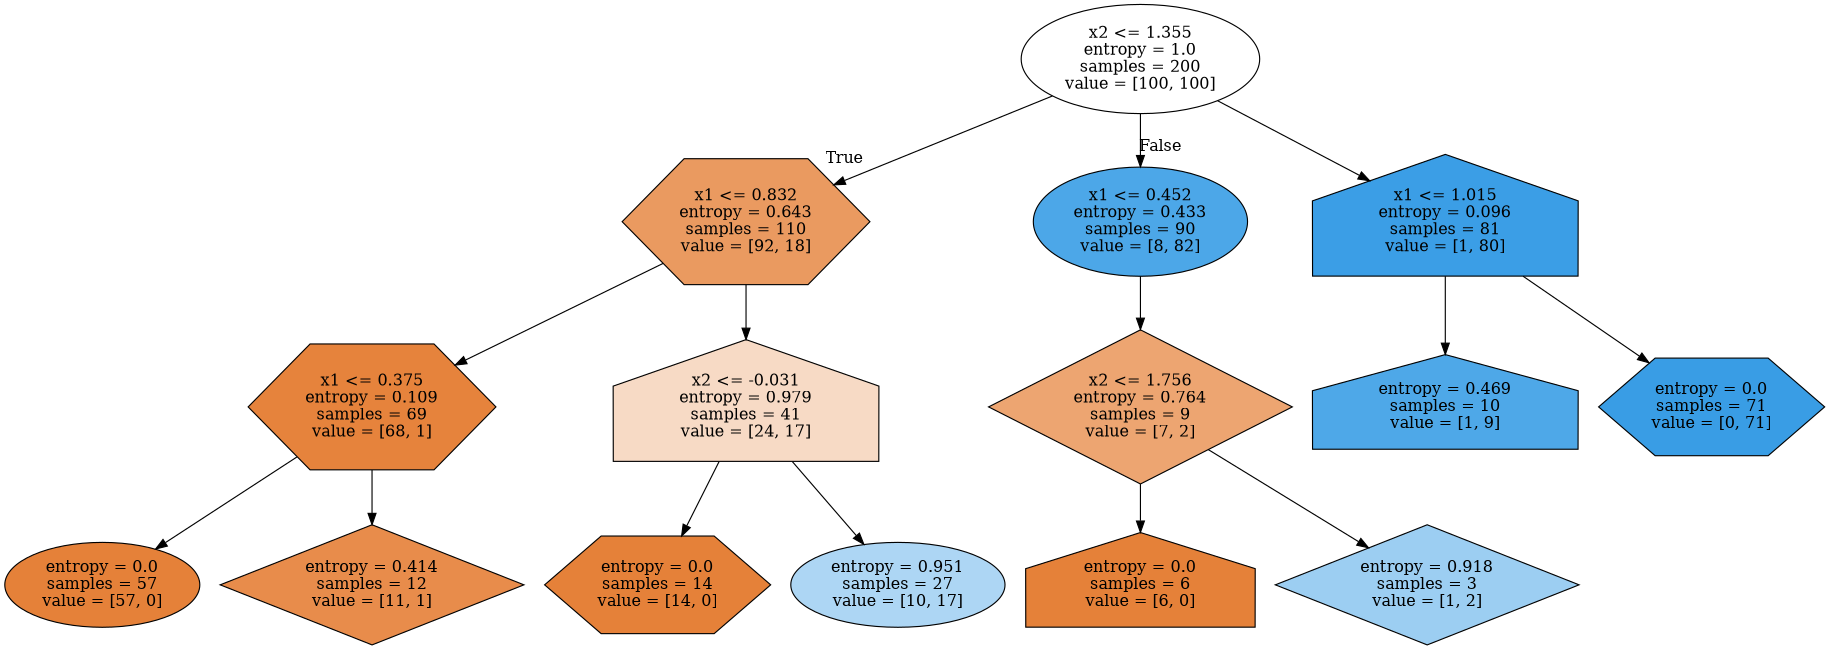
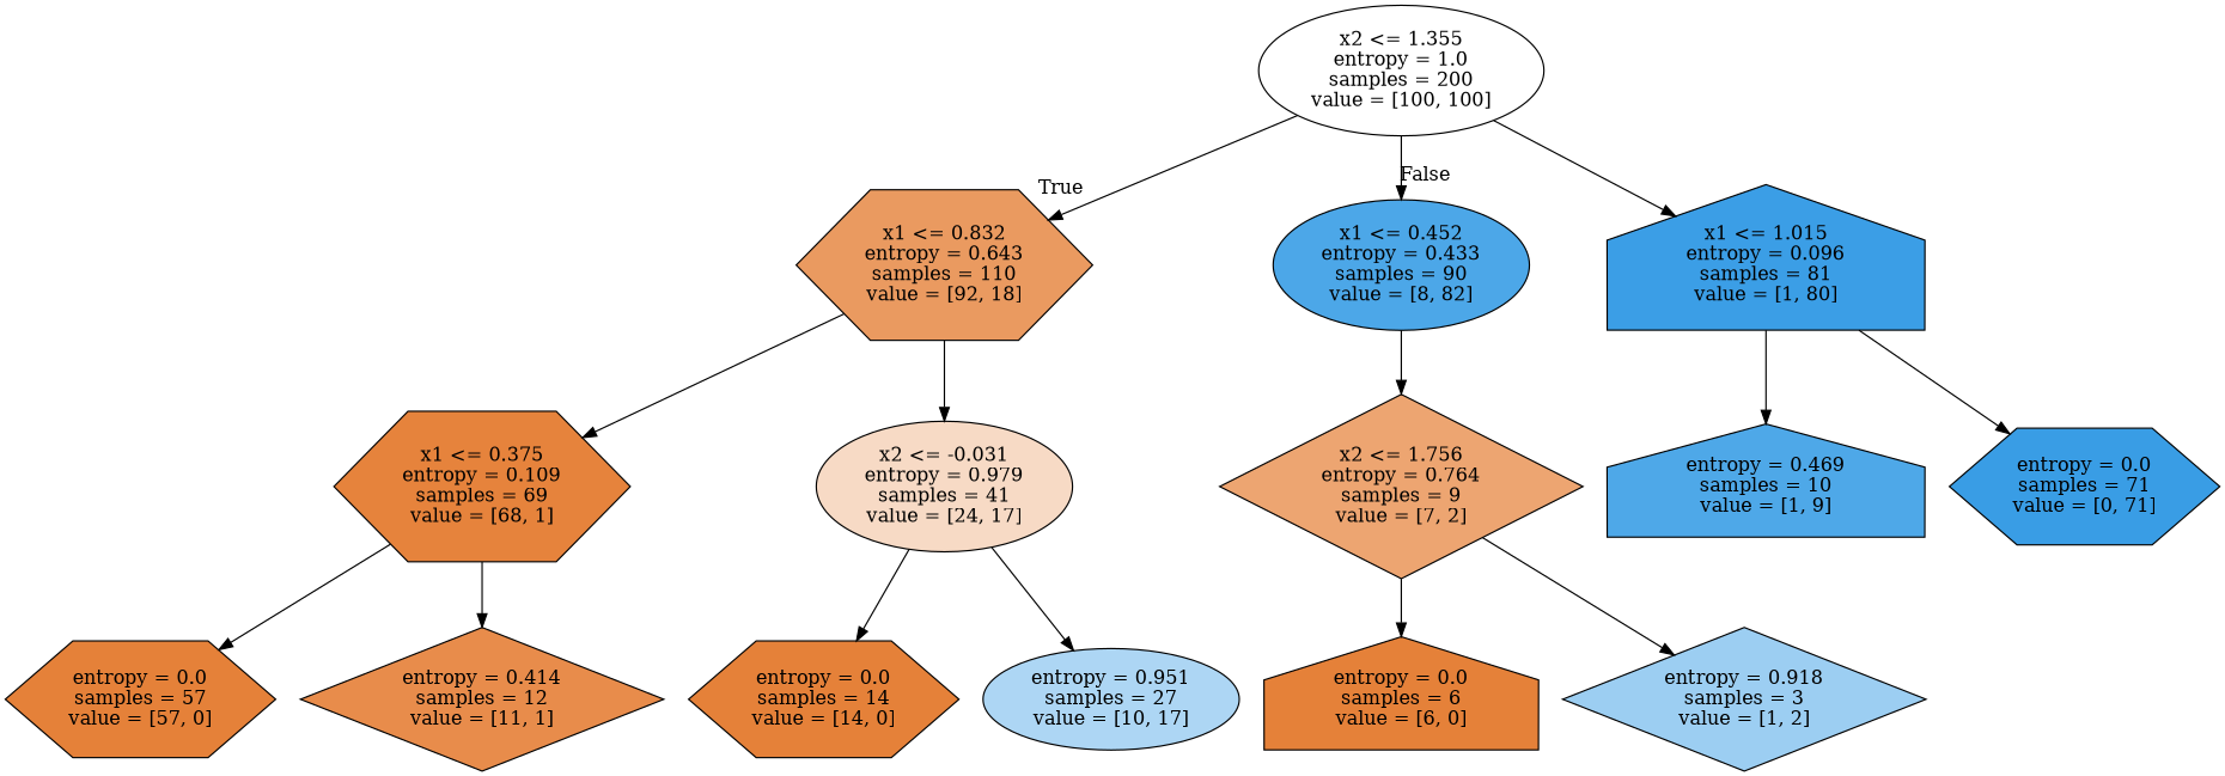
  digraph {
    node [color=black fillcolor="#e58139ff" shape=hexagon style=filled]
    n1 [fillcolor="#e5813900" label="x2 <= 1.355\nentropy = 1.0\nsamples = 200\nvalue = [100, 100]" shape=ellipse]
    n2 [fillcolor="#e58139cd" label="x1 <= 0.832\nentropy = 0.643\nsamples = 110\nvalue = [92, 18]"]
    n3 [fillcolor="#399de5e6" label="x1 <= 0.452\nentropy = 0.433\nsamples = 90\nvalue = [8, 82]" shape=ellipse]
    n4 [fillcolor="#399de5fc" label="x1 <= 1.015\nentropy = 0.096\nsamples = 81\nvalue = [1, 80]" shape=house]
    n5 [fillcolor="#e58139fb" label="x1 <= 0.375\nentropy = 0.109\nsamples = 69\nvalue = [68, 1]"]
-   n6 [fillcolor="#e581394a" label="x2 <= -0.031\nentropy = 0.979\nsamples = 41\nvalue = [24, 17]" shape=house]
+   n6 [fillcolor="#e581394a" label="x2 <= -0.031\nentropy = 0.979\nsamples = 41\nvalue = [24, 17]" shape=ellipse]
    n7 [fillcolor="#e58139b6" label="x2 <= 1.756\nentropy = 0.764\nsamples = 9\nvalue = [7, 2]" shape=diamond]
-   n8 [label="entropy = 0.0\nsamples = 57\nvalue = [57, 0]" shape=ellipse]
+   n8 [label="entropy = 0.0\nsamples = 57\nvalue = [57, 0]"]
    n9 [fillcolor="#e58139e8" label="entropy = 0.414\nsamples = 12\nvalue = [11, 1]" shape=diamond]
    n10 [label="entropy = 0.0\nsamples = 14\nvalue = [14, 0]"]
    n11 [fillcolor="#399de569" label="entropy = 0.951\nsamples = 27\nvalue = [10, 17]" shape=ellipse]
    n12 [label="entropy = 0.0\nsamples = 6\nvalue = [6, 0]" shape=house]
    n13 [fillcolor="#399de57f" label="entropy = 0.918\nsamples = 3\nvalue = [1, 2]" shape=diamond]
    n14 [fillcolor="#399de5e3" label="entropy = 0.469\nsamples = 10\nvalue = [1, 9]" shape=house]
    n15 [fillcolor="#399de5ff" label="entropy = 0.0\nsamples = 71\nvalue = [0, 71]"]
    n1 -> n2 [headlabel=True labelangle=45 labeldistance=2.5]
    n1 -> n3 [headlabel=False labelangle=-45 labeldistance=2.5]
    n1 -> n4
    n2 -> n5
    n2 -> n6
    n3 -> n7
    n4 -> n14
    n4 -> n15
    n5 -> n8
    n5 -> n9
    n6 -> n10
    n6 -> n11
    n7 -> n12
    n7 -> n13
  }
